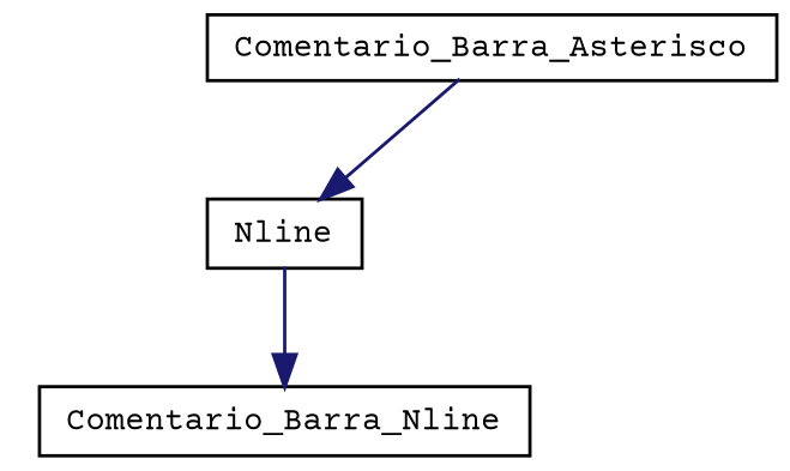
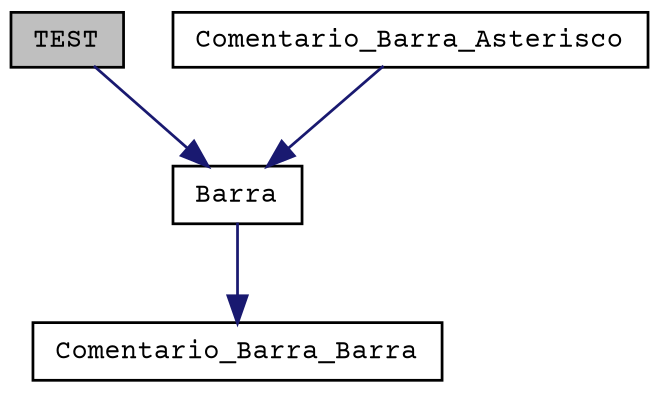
  digraph {
    fontname="Courier Prime"
    rankdir=TB
    node [color=black fillcolor=white fontname="Courier Prime" fontsize=10 shape=record style=filled]
    edge [color=midnightblue fontname="Courier Prime" fontsize=10 labelfontname=Helvetica labelfontsize=10 style=solid]
-   n2 [height=0.2 label=Nline width=0.4]
-   n3 [height=0.2 label=Comentario_Barra_Nline width=0.4]
+   n1 [fillcolor=grey75 fontcolor=black height=0.2 label=TEST width=0.4]
+   n2 [height=0.2 label=Barra width=0.4]
+   n3 [height=0.2 label=Comentario_Barra_Barra width=0.4]
    n4 [height=0.2 label=Comentario_Barra_Asterisco width=0.4]
+   n1 -> n2
    n2 -> n3
    n4 -> n2
  }
